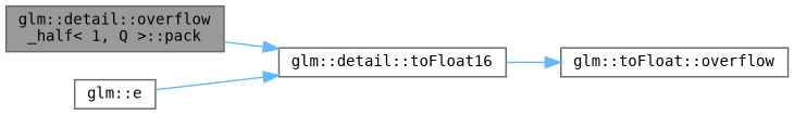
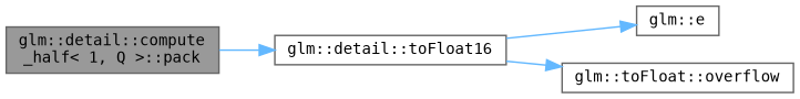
  digraph {
    rankdir=LR
    node [color=grey40 fillcolor=white fontname=Terminal fontsize=10 shape=box style=filled]
    edge [color=steelblue1 fontname=Terminal fontsize=10 labelfontname=Helvetica labelfontsize=10 style=solid]
-   n1 [color=gray40 fillcolor=grey60 fontcolor=black height=0.2 label="glm::detail::overflow\l_half\< 1, Q \>::pack" width=0.4]
+   n1 [color=gray40 fillcolor=grey60 fontcolor=black height=0.2 label="glm::detail::compute\l_half\< 1, Q \>::pack" width=0.4]
    n2 [height=0.2 label="glm::detail::toFloat16" width=0.4]
    n3 [height=0.2 label="glm::e" width=0.4]
    n4 [height=0.2 label="glm::toFloat::overflow" width=0.4]
    n1 -> n2
-   n3 -> n2
+   n2 -> n3
    n2 -> n4
  }
